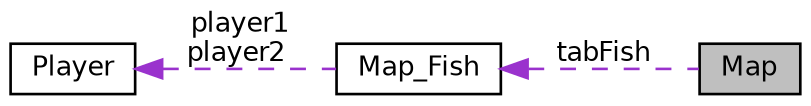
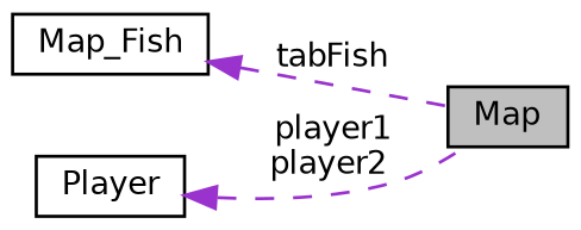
  digraph {
    rankdir=LR
    node [color=black fillcolor=white fontname=Helvetica fontsize=10 shape=record style=filled]
    edge [color=darkorchid3 dir=back fontname=Helvetica fontsize=10 labelfontname=Helvetica labelfontsize=10 style=dashed]
    n1 [fillcolor=grey75 fontcolor=black height=0.2 label=Map width=0.4]
    n2 [height=0.2 label=Map_Fish width=0.4]
    n3 [height=0.2 label=Player width=0.4]
    n2 -> n1 [label=" tabFish"]
-   n3 -> n2 [label=" player1\nplayer2"]
+   n3 -> n1 [label=" player1\nplayer2"]
  }
